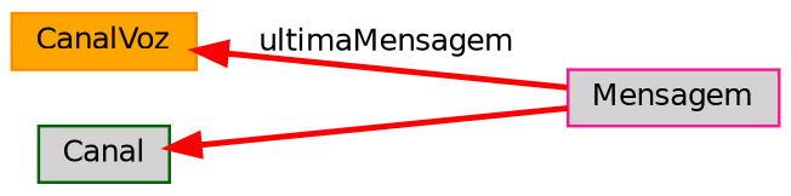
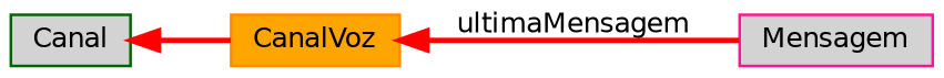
  digraph {
    rankdir=LR
    node [fillcolor=lightgrey fontname=Helvetica fontsize=10 shape=record style=filled]
    edge [color=red dir=back fontname=Helvetica fontsize=10 labelfontname=Helvetica labelfontsize=10 style=bold]
    n1 [color=darkorange fillcolor=orange fontcolor=black height=0.2 label=CanalVoz width=0.4]
    n2 [color=deeppink height=0.2 label=Mensagem width=0.4]
    n3 [color=darkgreen height=0.2 label=Canal width=0.4]
    n1 -> n2 [label=" ultimaMensagem"]
-   n3 -> n2
+   n3 -> n1
  }
